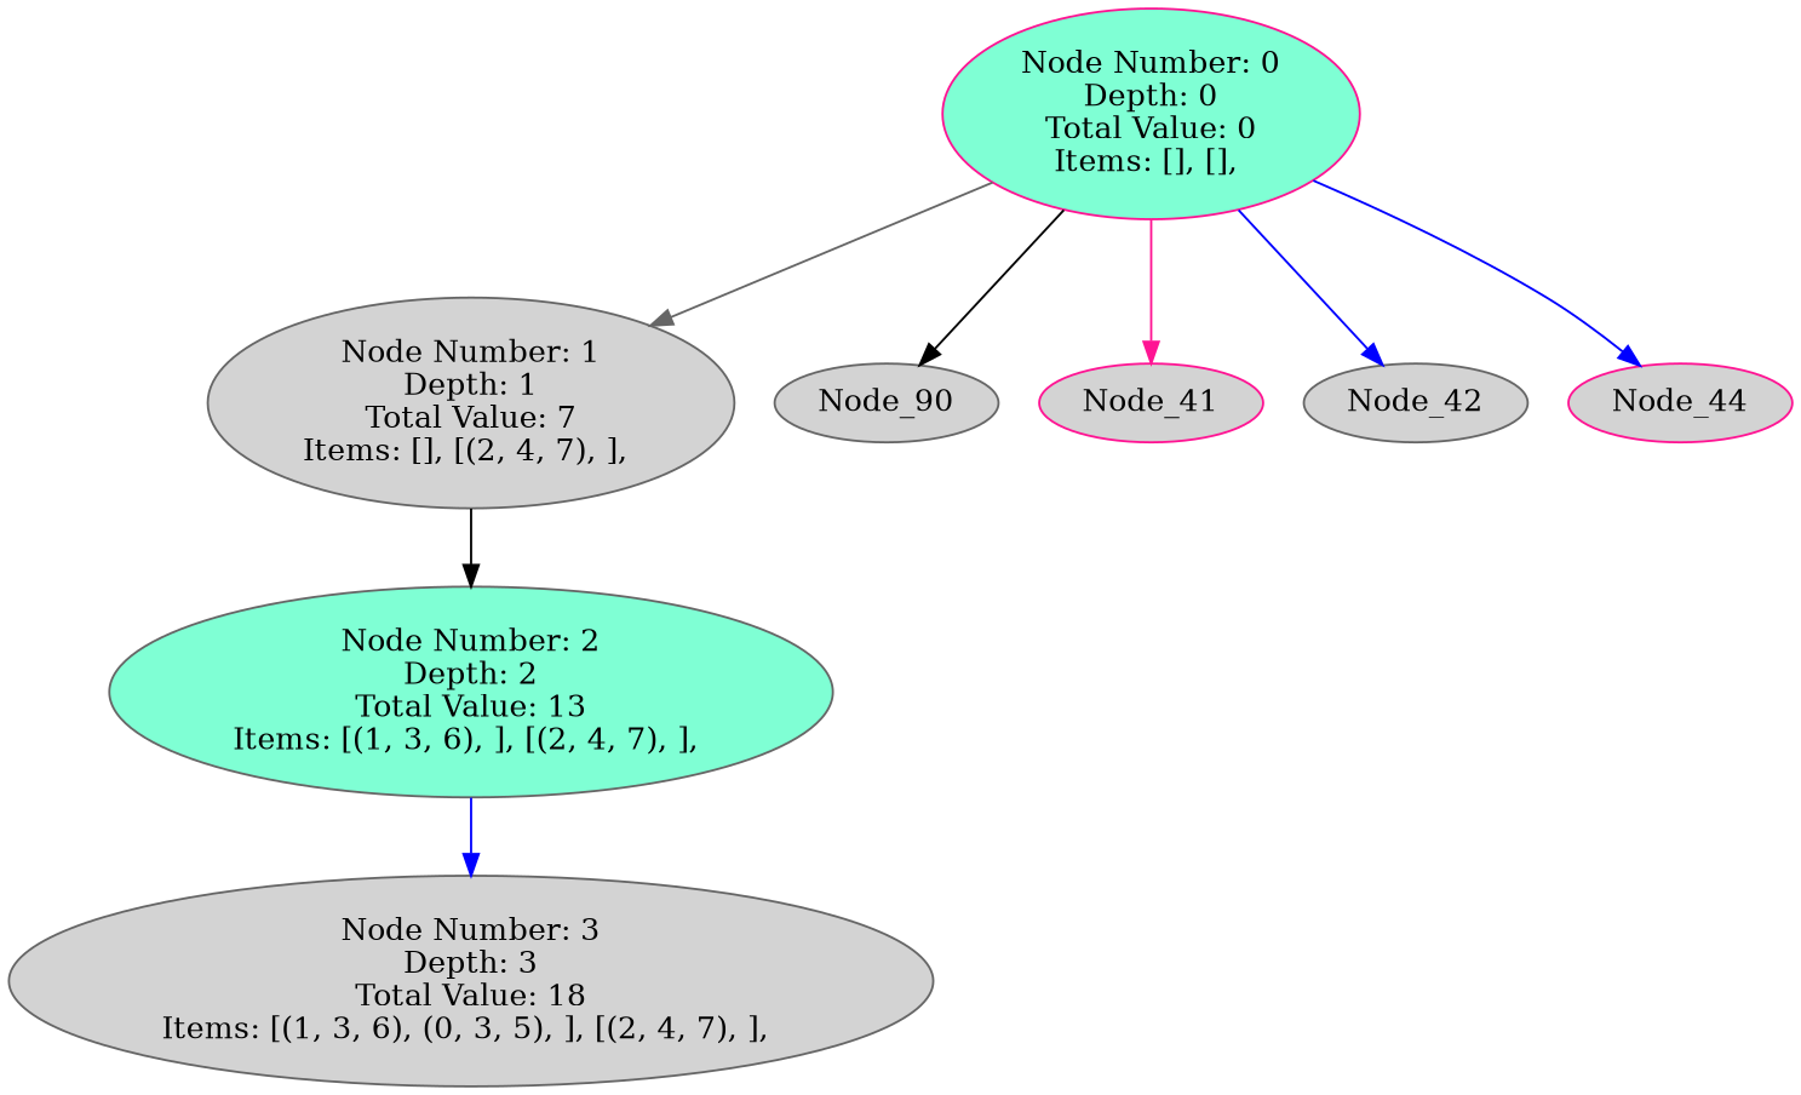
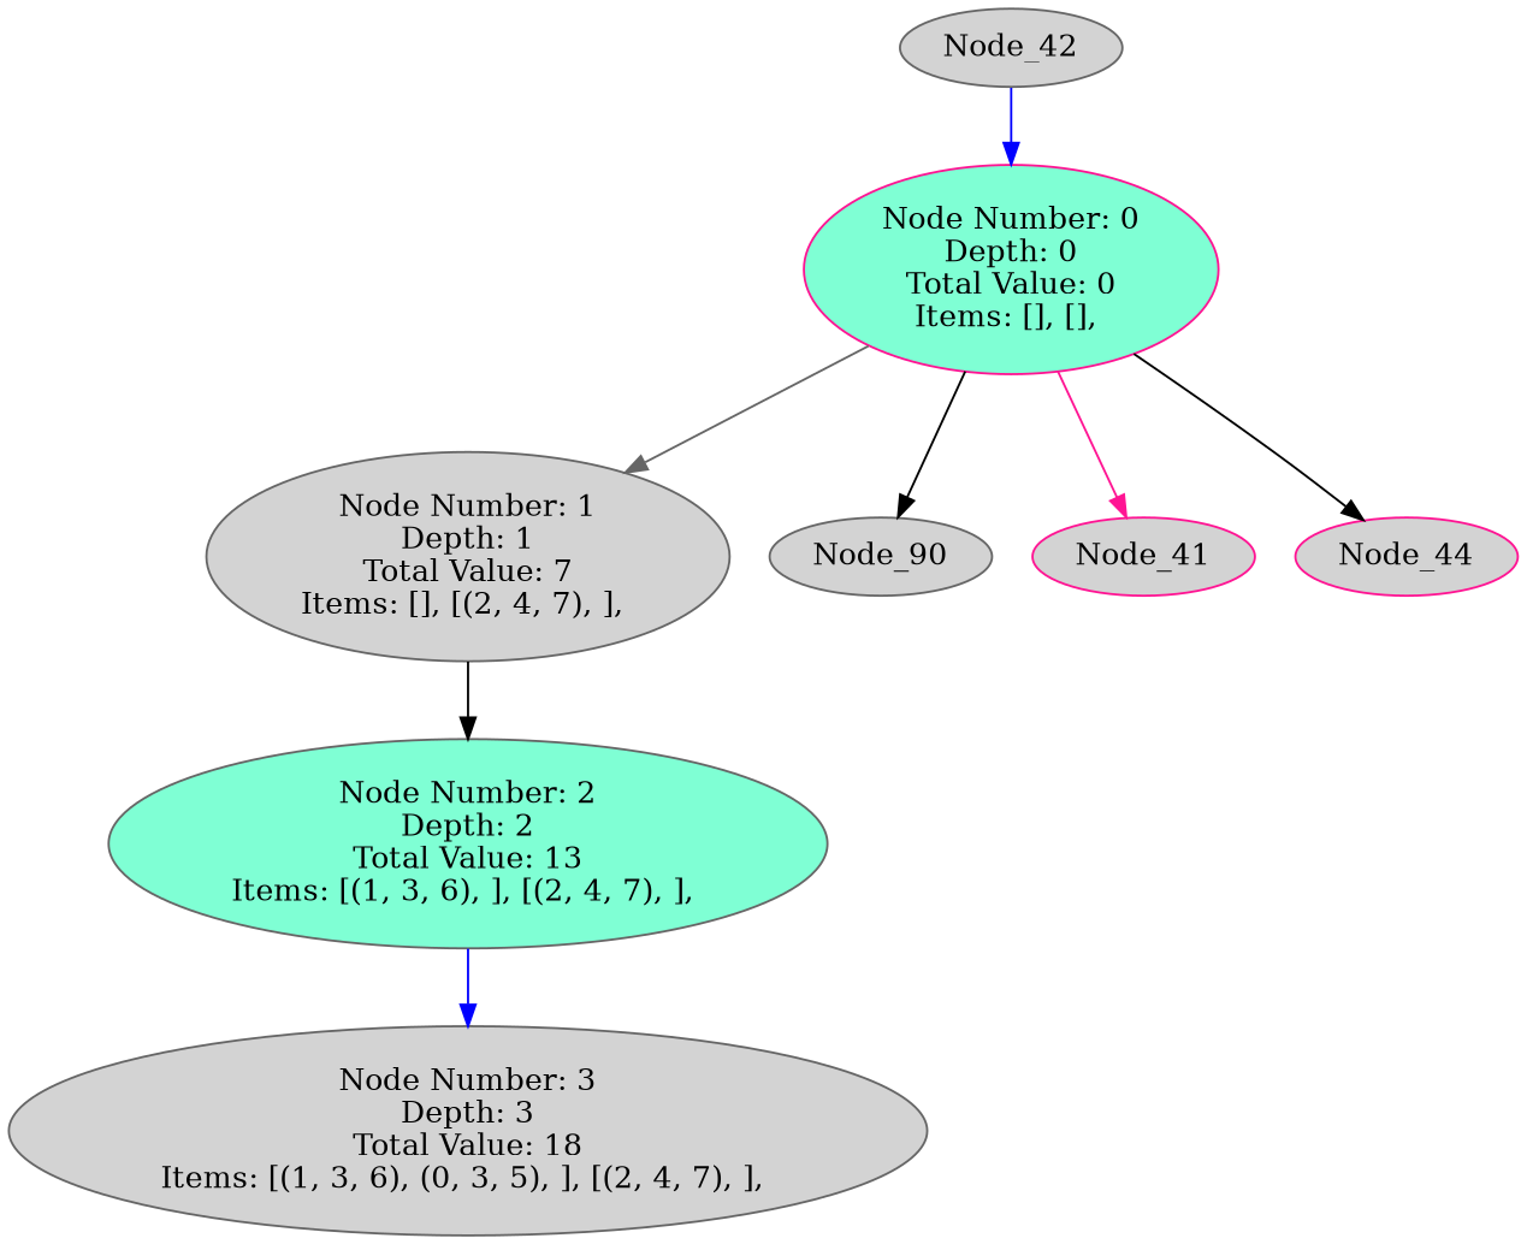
  digraph {
    node [color=gray40 fillcolor=lightgrey style=filled]
    edge [color=black]
    n1 [color=deeppink fillcolor=aquamarine label="Node Number: 0\nDepth: 0\nTotal Value: 0\nItems: [], [], "]
    n2 [label="Node Number: 1\nDepth: 1\nTotal Value: 7\nItems: [], [(2, 4, 7), ], "]
    n3 [label=Node_90]
    Node_41 [color=deeppink]
    Node_42
    Node_44 [color=deeppink]
    n7 [fillcolor=aquamarine label="Node Number: 2\nDepth: 2\nTotal Value: 13\nItems: [(1, 3, 6), ], [(2, 4, 7), ], "]
    n8 [label="Node Number: 3\nDepth: 3\nTotal Value: 18\nItems: [(1, 3, 6), (0, 3, 5), ], [(2, 4, 7), ], "]
    n1 -> n2 [color=gray40]
    n1 -> n3
    n1 -> Node_41 [color=deeppink]
-   n1 -> Node_42 [color=blue]
-   n1 -> Node_44 [color=blue]
+   Node_42 -> n1 [color=blue]
+   n1 -> Node_44
    n2 -> n7
    n7 -> n8 [color=blue]
  }
